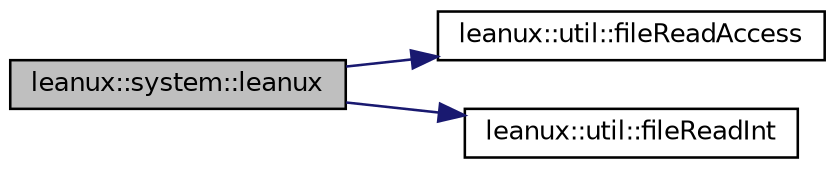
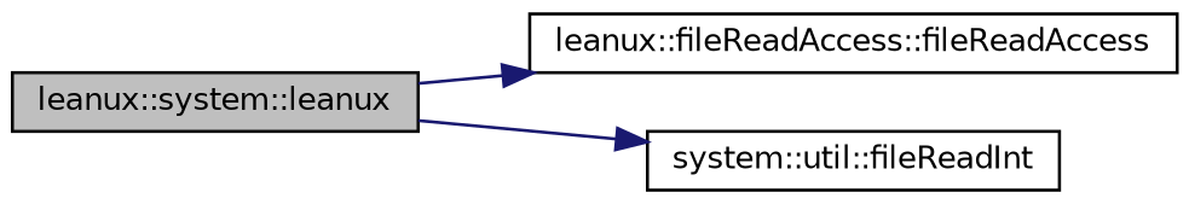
  digraph {
    fontname="DejaVu Sans"
    rankdir=LR
    node [color=black fontname="DejaVu Sans" fontsize=10 shape=record]
    edge [color=midnightblue fontname="DejaVu Sans" fontsize=10 labelfontname=Helvetica labelfontsize=10 style=solid]
    n1 [fillcolor=grey75 fontcolor=black height=0.2 label="leanux::system::leanux" style=filled width=0.4]
-   n2 [height=0.2 label="leanux::util::fileReadAccess" width=0.4]
-   n3 [height=0.2 label="leanux::util::fileReadInt" width=0.4]
+   n2 [height=0.2 label="leanux::fileReadAccess::fileReadAccess" width=0.4]
+   n3 [height=0.2 label="system::util::fileReadInt" width=0.4]
    n1 -> n2
    n1 -> n3
  }
